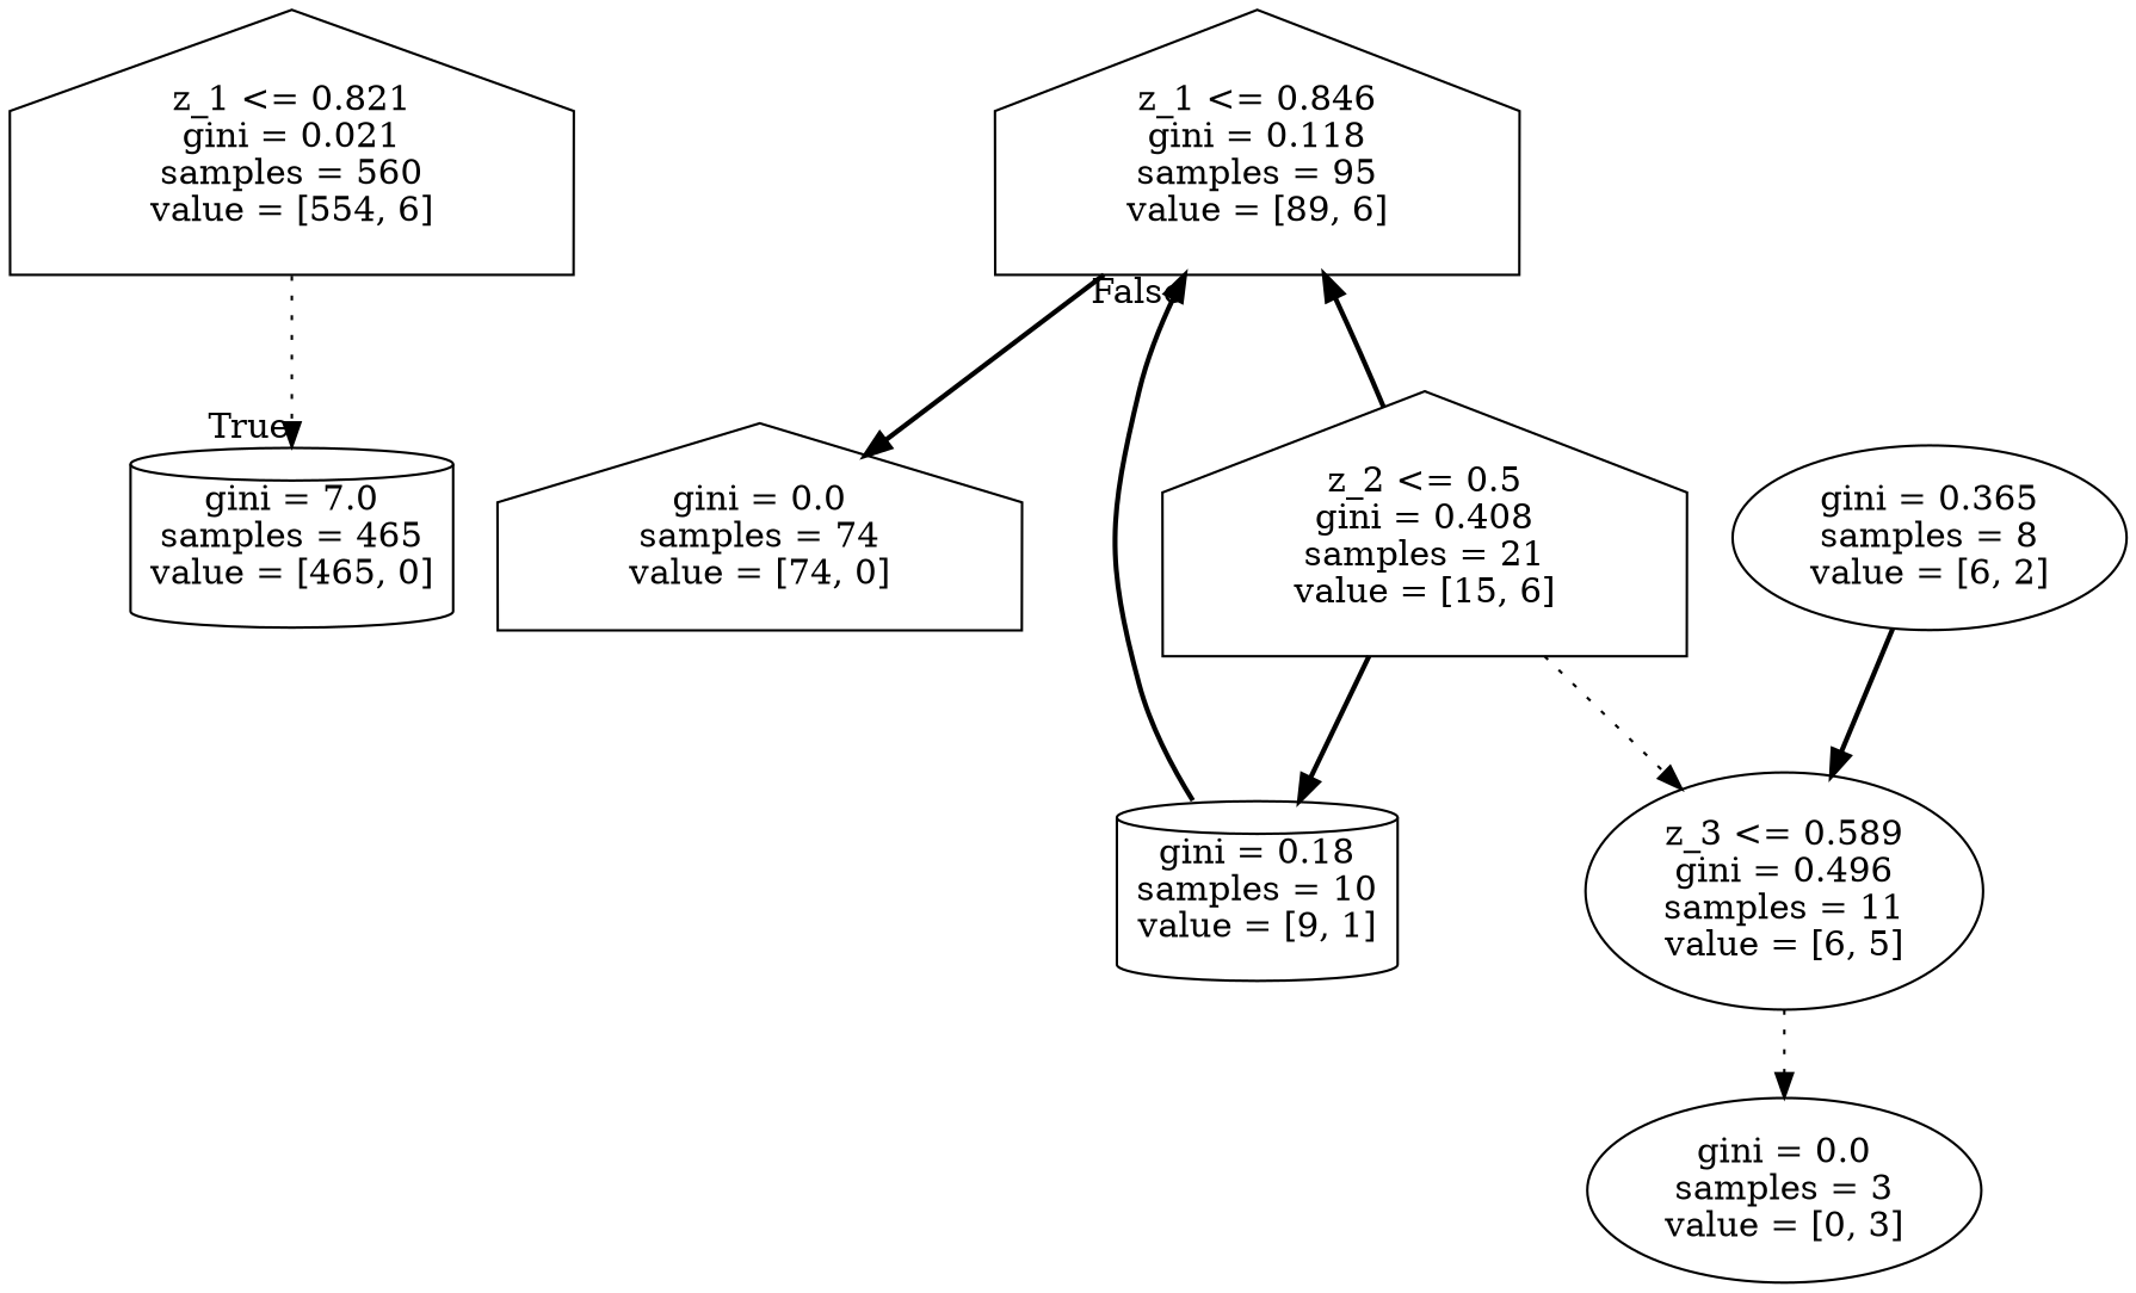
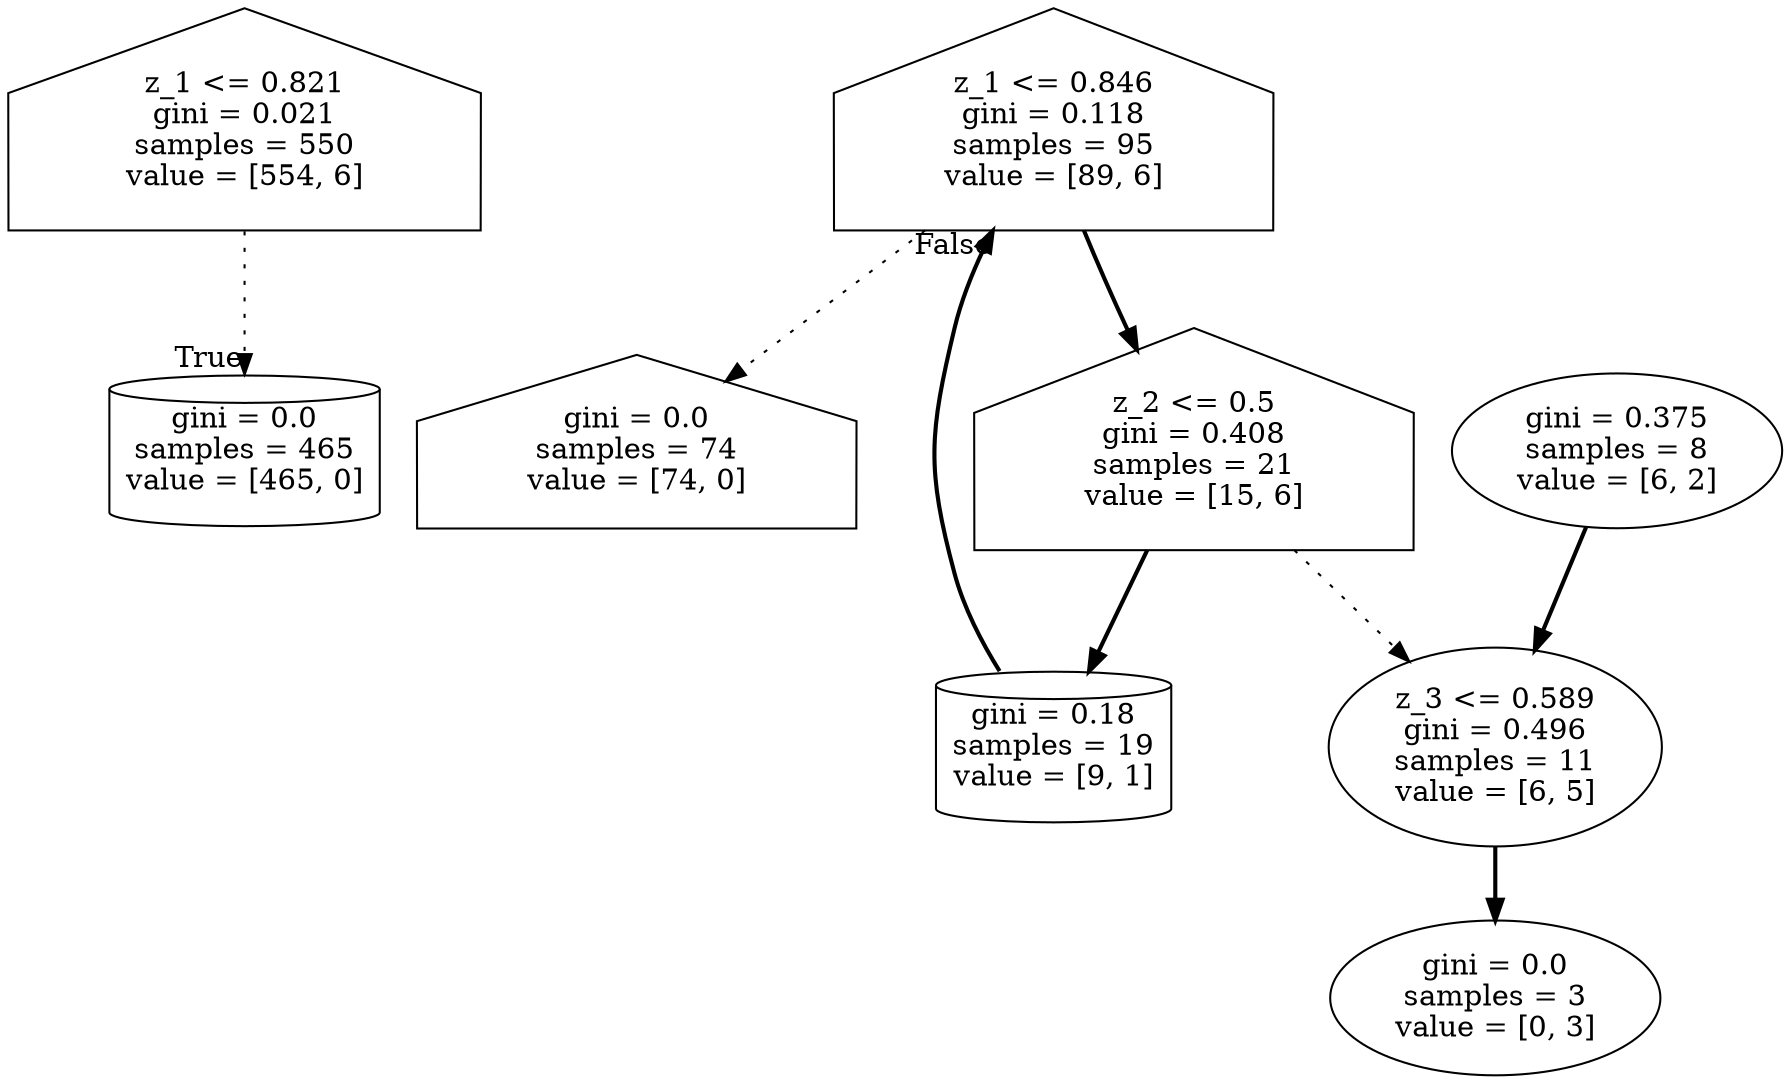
  digraph {
    node [shape=house]
    edge [style=bold]
-   n1 [label="z_1 <= 0.821\ngini = 0.021\nsamples = 560\nvalue = [554, 6]"]
-   n2 [label="gini = 7.0\nsamples = 465\nvalue = [465, 0]" shape=cylinder]
+   n1 [label="z_1 <= 0.821\ngini = 0.021\nsamples = 550\nvalue = [554, 6]"]
+   n2 [label="gini = 0.0\nsamples = 465\nvalue = [465, 0]" shape=cylinder]
    n3 [label="z_1 <= 0.846\ngini = 0.118\nsamples = 95\nvalue = [89, 6]"]
    n4 [label="z_2 <= 0.5\ngini = 0.408\nsamples = 21\nvalue = [15, 6]"]
    n5 [label="gini = 0.0\nsamples = 74\nvalue = [74, 0]"]
    n6 [label="z_3 <= 0.589\ngini = 0.496\nsamples = 11\nvalue = [6, 5]" shape=ellipse]
-   n7 [label="gini = 0.18\nsamples = 10\nvalue = [9, 1]" shape=cylinder]
+   n7 [label="gini = 0.18\nsamples = 19\nvalue = [9, 1]" shape=cylinder]
    n8 [label="gini = 0.0\nsamples = 3\nvalue = [0, 3]" shape=ellipse]
-   n9 [label="gini = 0.365\nsamples = 8\nvalue = [6, 2]" shape=ellipse]
+   n9 [label="gini = 0.375\nsamples = 8\nvalue = [6, 2]" shape=ellipse]
    n1 -> n2 [headlabel=True labelangle=45 labeldistance=2.5 style=dotted]
-   n4 -> n3
-   n3 -> n5
+   n3 -> n4
+   n3 -> n5 [style=dotted]
    n4 -> n6 [style=dotted]
    n4 -> n7
-   n6 -> n8 [style=dotted]
+   n6 -> n8
    n7 -> n3 [headlabel=False labelangle=-45 labeldistance=2.5]
    n9 -> n6
  }
